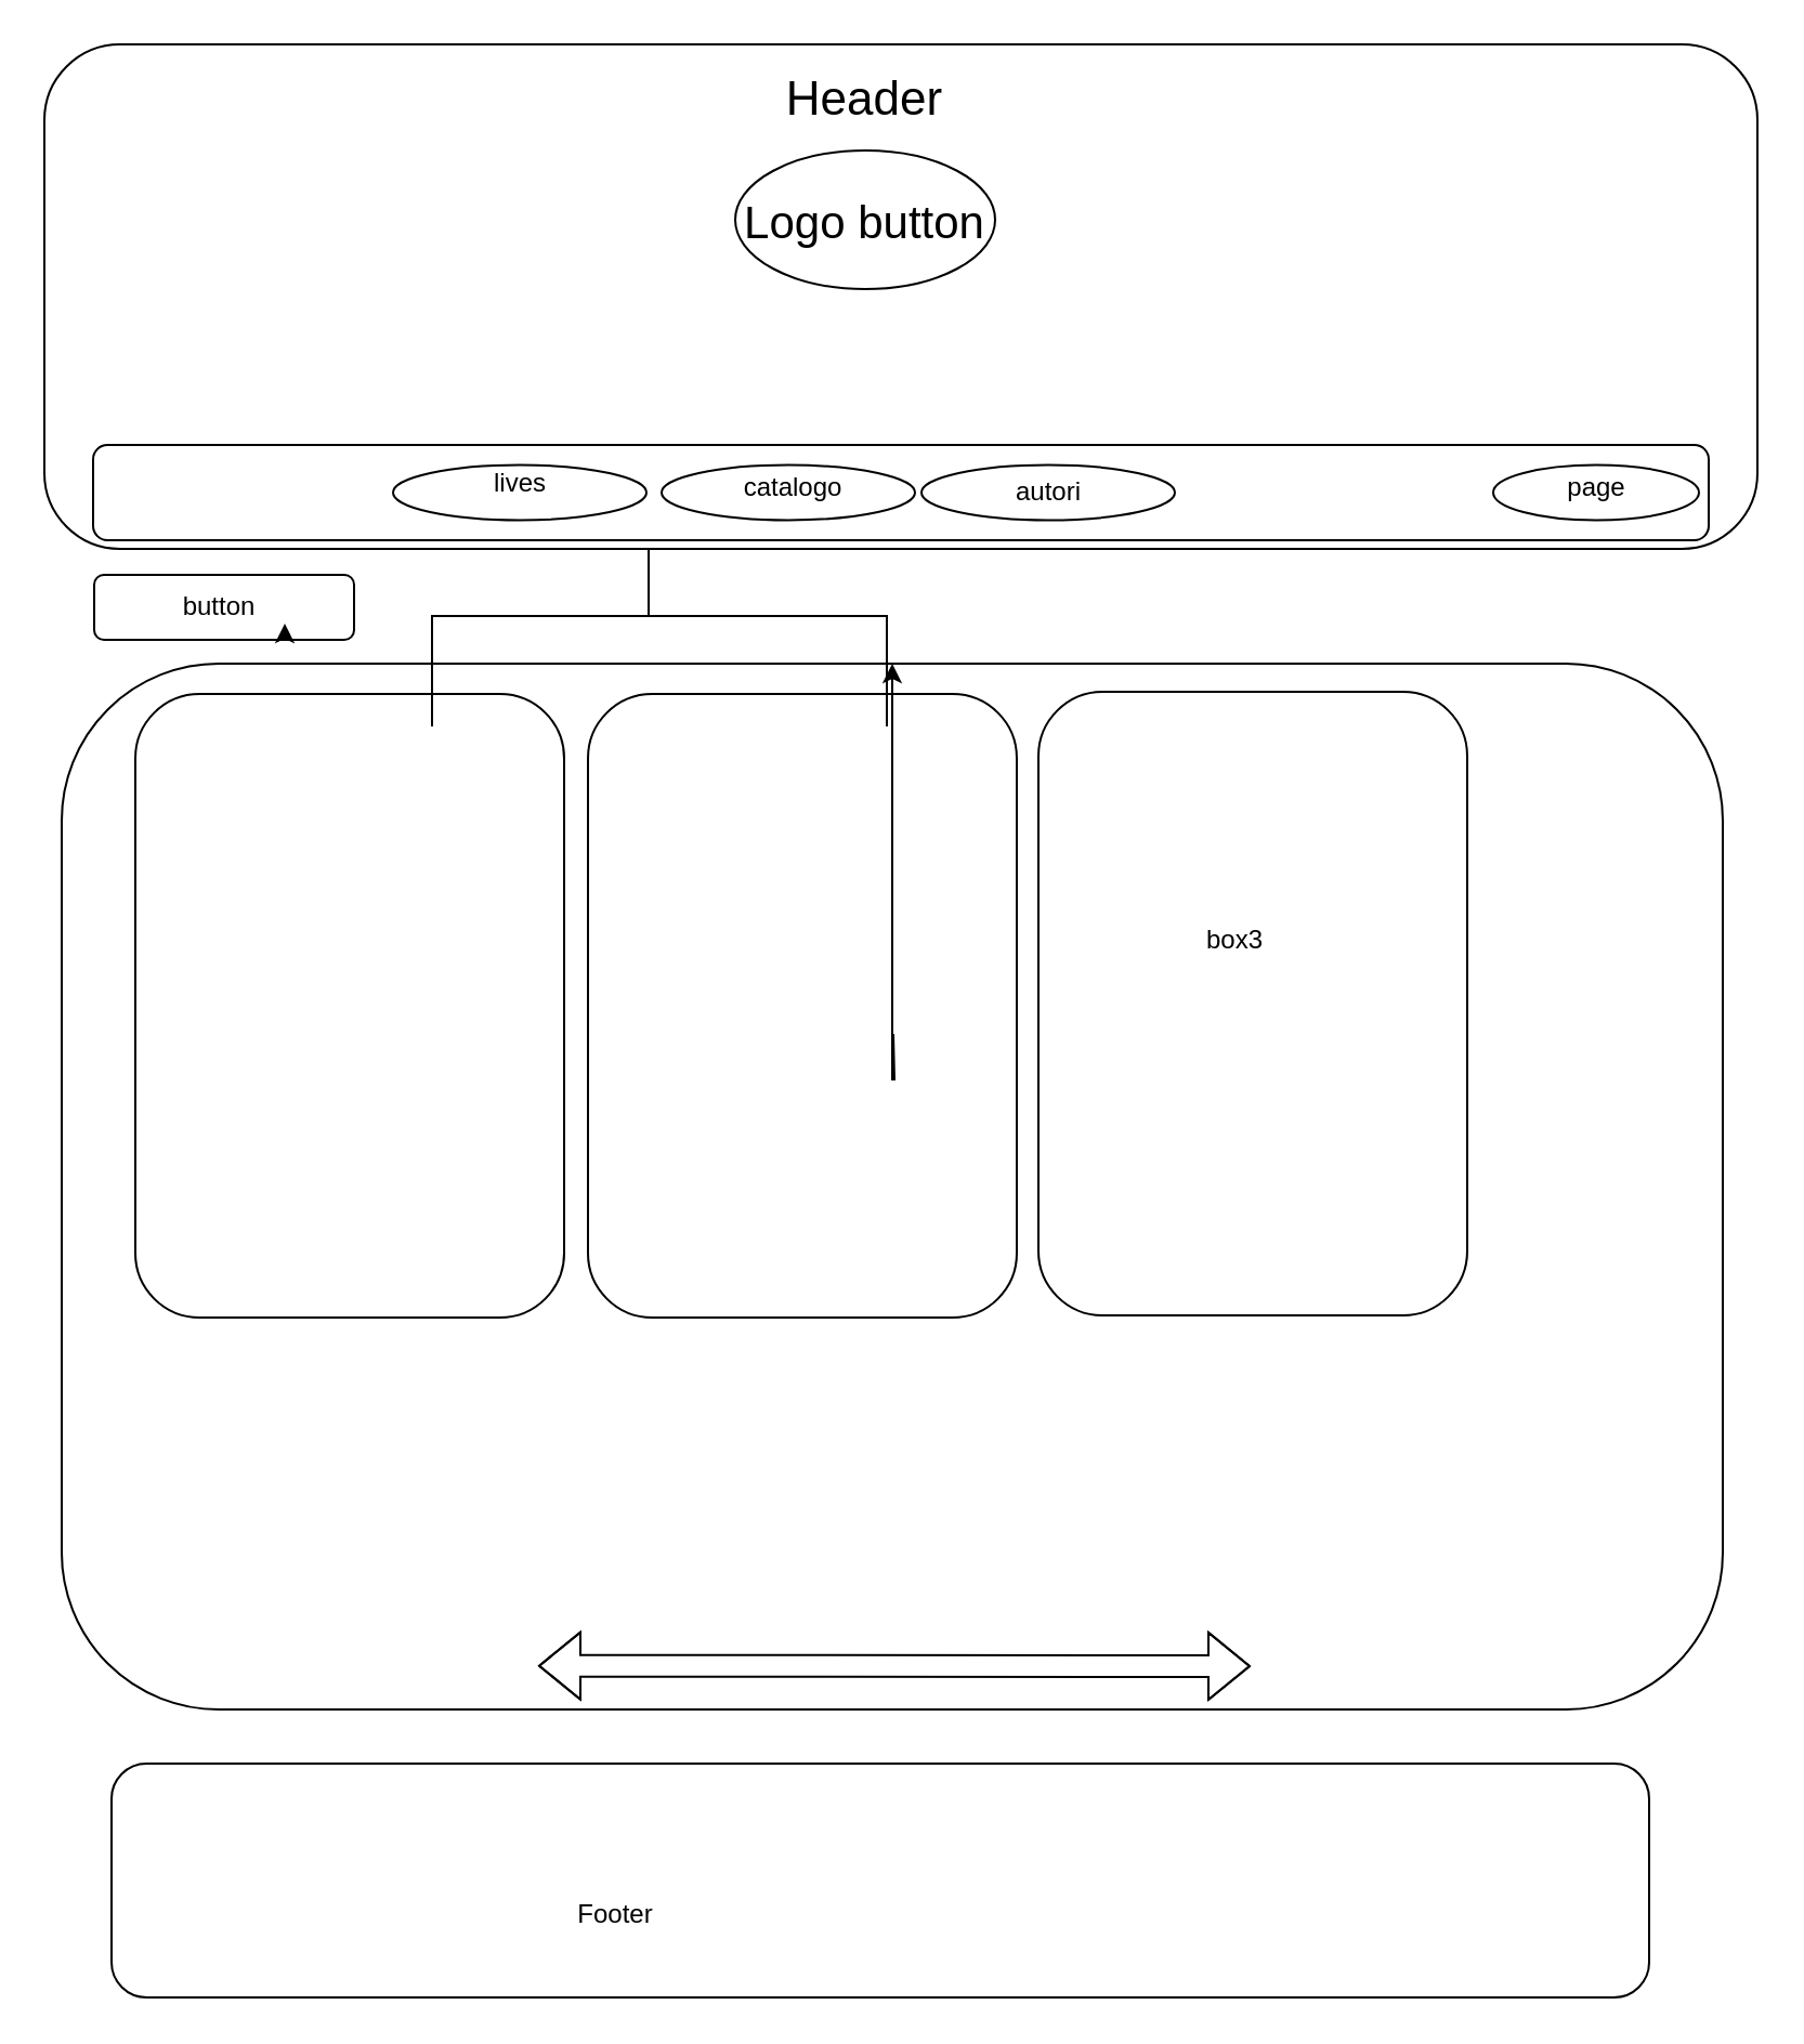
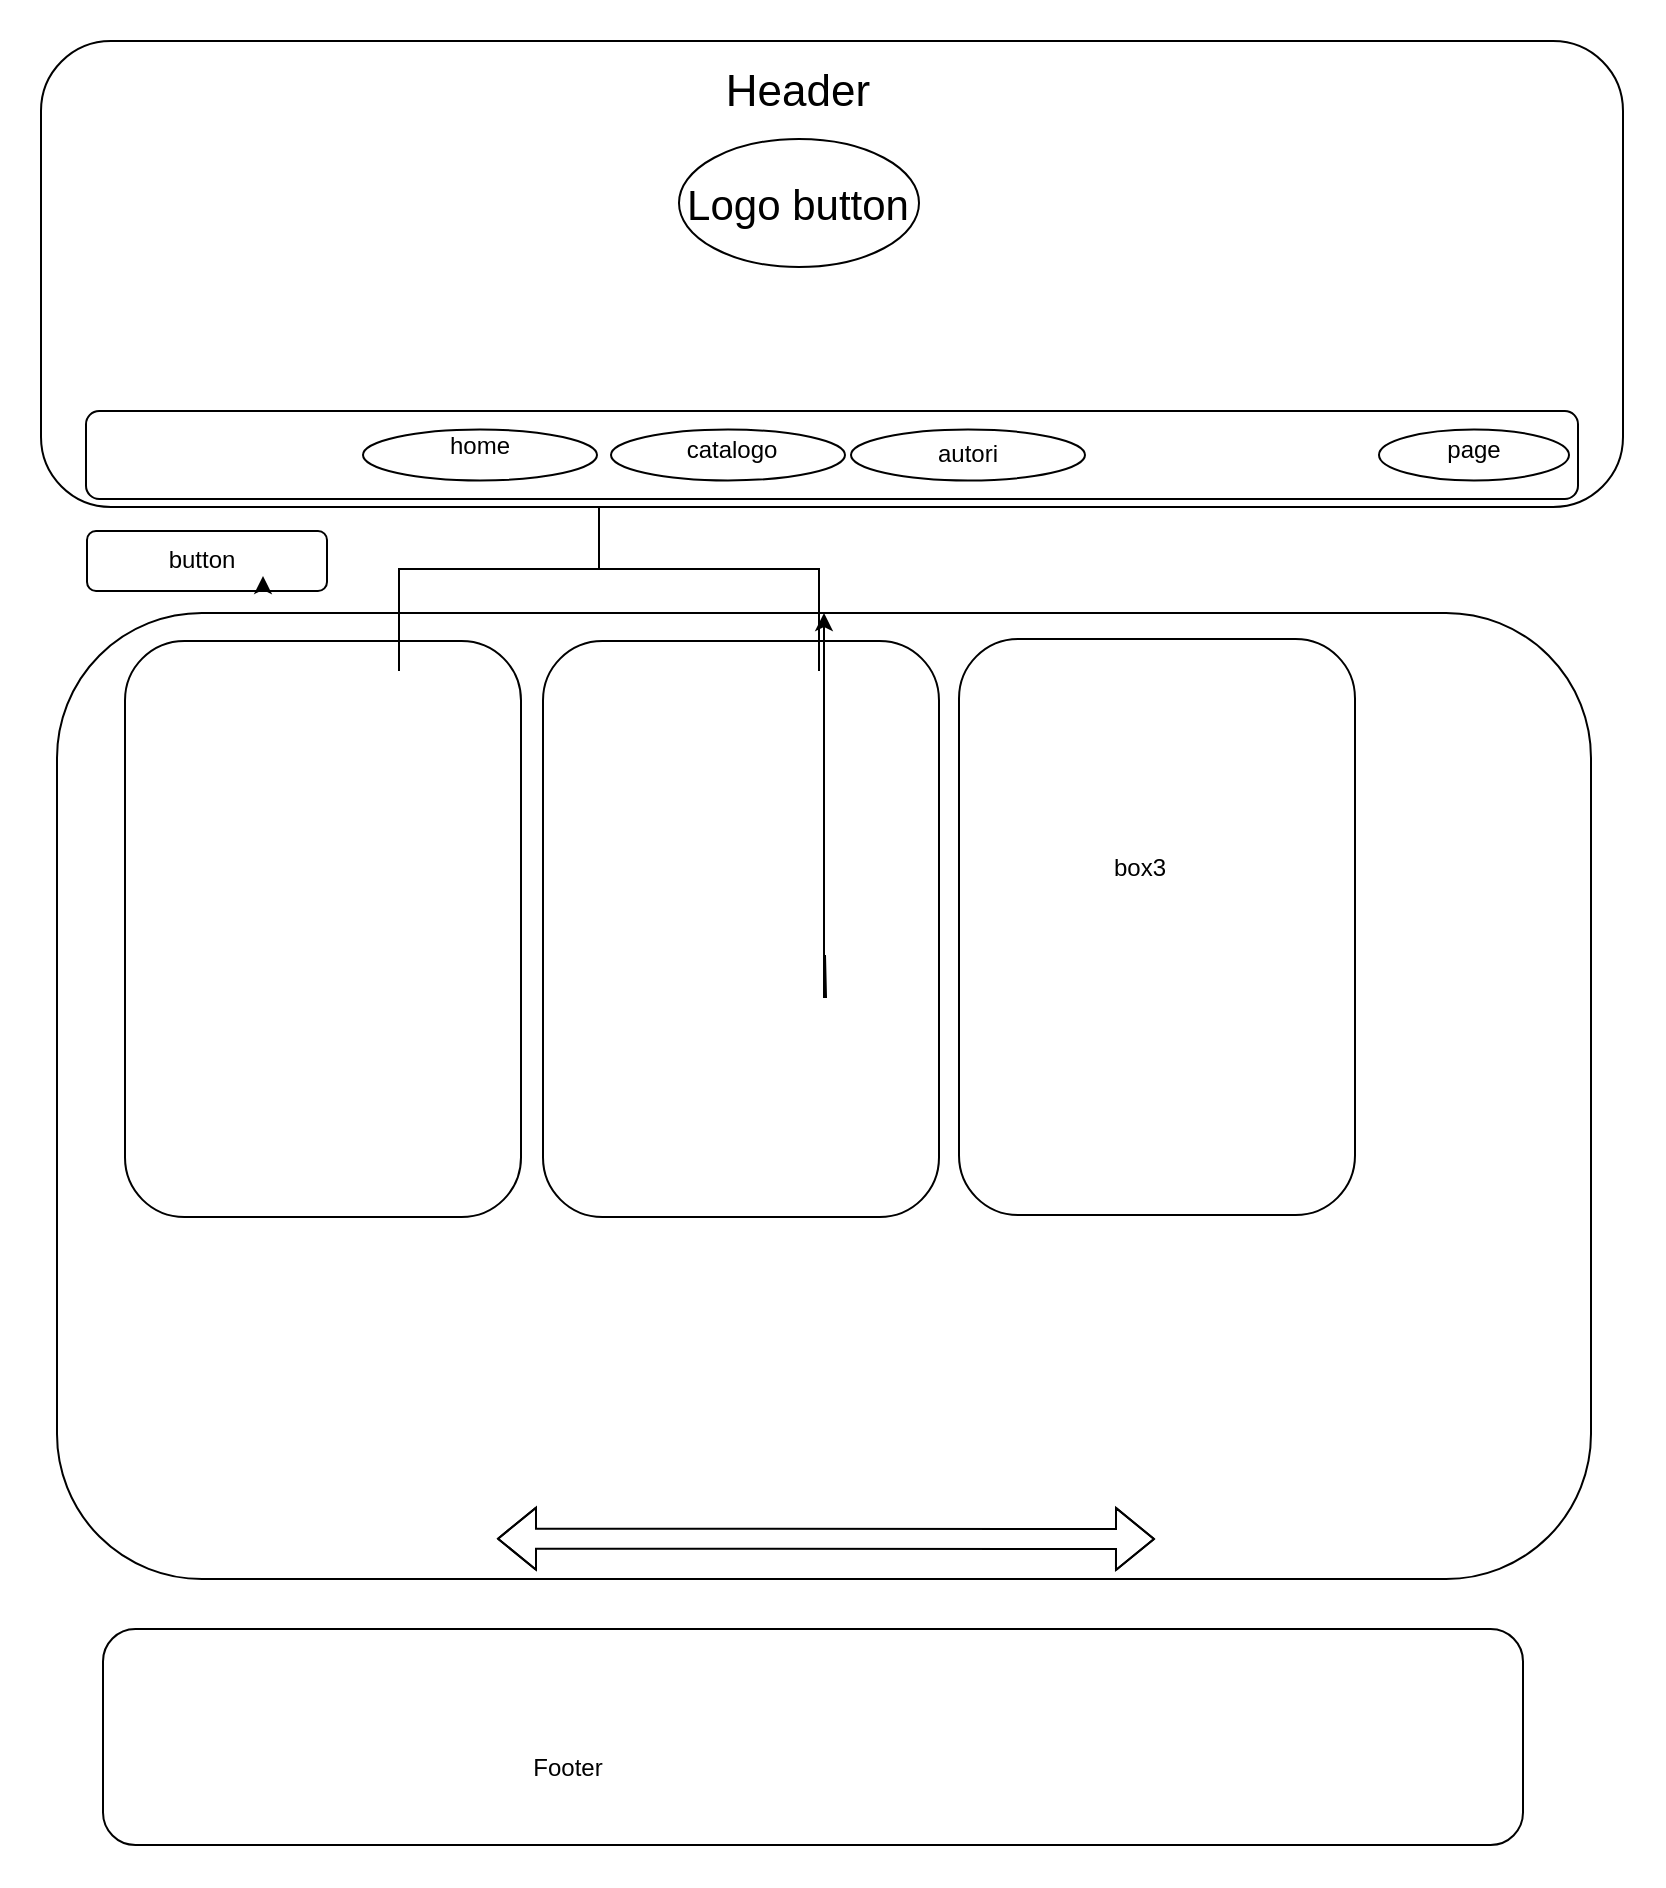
  <mxCell id="0" />
  <mxCell id="1" parent="0" />
  <mxCell id="2" value="" style="endArrow=block;endSize=10;endFill=0;shadow=0;strokeWidth=1;rounded=0;curved=0;edgeStyle=elbowEdgeStyle;elbow=vertical;" edge="1" parent="1"><mxGeometry width="160" relative="1" as="geometry"><mxPoint x="199" y="335" as="sourcePoint" /><mxPoint x="299" y="233" as="targetPoint" /></mxGeometry></mxCell>
  <mxCell id="3" value="" style="endArrow=block;endSize=10;endFill=0;shadow=0;strokeWidth=1;rounded=0;curved=0;edgeStyle=elbowEdgeStyle;elbow=vertical;" edge="1" parent="1"><mxGeometry width="160" relative="1" as="geometry"><mxPoint x="409" y="335" as="sourcePoint" /><mxPoint x="299" y="233" as="targetPoint" /></mxGeometry></mxCell>
  <mxCell id="4" value="" style="endArrow=open;shadow=0;strokeWidth=1;rounded=0;curved=0;endFill=1;edgeStyle=elbowEdgeStyle;elbow=vertical;" edge="1" parent="1"><mxGeometry x="0.5" y="41" relative="1" as="geometry"><mxPoint x="379" y="164" as="sourcePoint" /><mxPoint x="507" y="164" as="targetPoint" /><mxPoint x="-40" y="32" as="offset" /></mxGeometry></mxCell>
  <mxCell id="5" value="0..1" style="resizable=0;align=left;verticalAlign=bottom;labelBackgroundColor=none;fontSize=12;" connectable="0" vertex="1" parent="4"><mxGeometry x="-1" relative="1" as="geometry"><mxPoint y="4" as="offset" /></mxGeometry></mxCell>
  <mxCell id="6" value="1" style="resizable=0;align=right;verticalAlign=bottom;labelBackgroundColor=none;fontSize=12;" connectable="0" vertex="1" parent="4"><mxGeometry x="1" relative="1" as="geometry"><mxPoint x="-7" y="4" as="offset" /></mxGeometry></mxCell>
  <mxCell id="7" value="lives at" style="text;html=1;resizable=0;points=[];;align=center;verticalAlign=middle;labelBackgroundColor=none;rounded=0;shadow=0;strokeWidth=1;fontSize=12;" vertex="1" connectable="0" parent="4"><mxGeometry x="0.5" y="49" relative="1" as="geometry"><mxPoint x="-38" y="40" as="offset" /></mxGeometry></mxCell>
  <mxCell id="8" value="" style="rounded=1;whiteSpace=wrap;html=1;strokeColor=light-dark(#000000,#060606);fillColor=light-dark(#FFFFFF,#F5F5F5);" vertex="1" parent="1"><mxGeometry x="20" y="20" width="791" height="233" as="geometry" /></mxCell>
  <mxCell id="9" value="&lt;font style=&quot;color: light-dark(rgb(0, 0, 0), rgb(0, 0, 0)); font-size: 21px;&quot;&gt;Logo button&lt;/font&gt;" style="text;html=1;align=center;verticalAlign=middle;whiteSpace=wrap;rounded=0;strokeWidth=11;fillColor=none;" vertex="1" parent="1"><mxGeometry x="225" y="37" width="348" height="130" as="geometry" /></mxCell>
  <mxCell id="10" value="" style="rounded=1;whiteSpace=wrap;html=1;fillColor=none;strokeColor=light-dark(#000000,#000000);" vertex="1" parent="1"><mxGeometry x="42.5" y="205" width="746" height="44" as="geometry" /></mxCell>
  <mxCell id="11" value="" style="ellipse;whiteSpace=wrap;html=1;fillColor=none;strokeColor=light-dark(#000000,#080808);" vertex="1" parent="1"><mxGeometry x="181" y="214.25" width="117" height="25.5" as="geometry" /></mxCell>
  <mxCell id="12" value="" style="ellipse;whiteSpace=wrap;html=1;fillColor=none;strokeColor=light-dark(#000000,#080808);" vertex="1" parent="1"><mxGeometry x="425" y="214.25" width="117" height="25.5" as="geometry" /></mxCell>
  <mxCell id="13" value="" style="ellipse;whiteSpace=wrap;html=1;fillColor=light-dark(#FFFFFF,#FFFF99);strokeColor=light-dark(#000000,#080808);" vertex="1" parent="1"><mxGeometry x="305" y="214.25" width="117" height="25.5" as="geometry" /></mxCell>
  <mxCell id="14" value="" style="ellipse;whiteSpace=wrap;html=1;fillColor=none;strokeColor=light-dark(#000000,#080808);" vertex="1" parent="1"><mxGeometry x="689" y="214.25" width="95" height="25.5" as="geometry" /></mxCell>
  <mxCell id="15" value="&lt;font style=&quot;color: light-dark(rgb(0, 0, 0), rgb(0, 0, 0));&quot;&gt;catalogo&lt;/font&gt;" style="text;html=1;align=center;verticalAlign=middle;whiteSpace=wrap;rounded=0;fillColor=none;" vertex="1" parent="1"><mxGeometry x="336" y="209.75" width="60" height="30" as="geometry" /></mxCell>
- <mxCell id="16" value="&lt;font style=&quot;color: light-dark(rgb(0, 0, 0), rgb(0, 0, 0));&quot;&gt;lives&lt;/font&gt;" style="text;html=1;align=center;verticalAlign=middle;whiteSpace=wrap;rounded=0;" vertex="1" parent="1"><mxGeometry x="209.5" y="208" width="60" height="30" as="geometry" /></mxCell>
+ <mxCell id="16" value="&lt;font style=&quot;color: light-dark(rgb(0, 0, 0), rgb(0, 0, 0));&quot;&gt;home&lt;/font&gt;" style="text;html=1;align=center;verticalAlign=middle;whiteSpace=wrap;rounded=0;" vertex="1" parent="1"><mxGeometry x="209.5" y="208" width="60" height="30" as="geometry" /></mxCell>
  <mxCell id="17" value="&lt;font style=&quot;color: light-dark(rgb(0, 0, 0), rgb(0, 0, 0));&quot;&gt;autori&lt;/font&gt;" style="text;html=1;align=center;verticalAlign=middle;whiteSpace=wrap;rounded=0;" vertex="1" parent="1"><mxGeometry x="453.5" y="212" width="60" height="30" as="geometry" /></mxCell>
  <mxCell id="18" value="&lt;font style=&quot;color: light-dark(rgb(0, 0, 0), rgb(0, 0, 0));&quot;&gt;page&lt;/font&gt;" style="text;html=1;align=center;verticalAlign=middle;whiteSpace=wrap;rounded=0;" vertex="1" parent="1"><mxGeometry x="706.5" y="209.75" width="60" height="30" as="geometry" /></mxCell>
  <mxCell id="19" style="edgeStyle=orthogonalEdgeStyle;rounded=0;orthogonalLoop=1;jettySize=auto;html=1;exitX=0.75;exitY=1;exitDx=0;exitDy=0;entryX=1;entryY=0.75;entryDx=0;entryDy=0;" edge="1" parent="1" source="20" target="21"><mxGeometry relative="1" as="geometry" /></mxCell>
  <mxCell id="20" value="" style="rounded=1;whiteSpace=wrap;html=1;fillColor=none;strokeColor=light-dark(#000000,#000000);" vertex="1" parent="1"><mxGeometry x="43" y="265" width="120" height="30" as="geometry" /></mxCell>
  <mxCell id="21" value="&lt;font style=&quot;color: light-dark(rgb(0, 0, 0), rgb(0, 0, 0));&quot;&gt;button&lt;/font&gt;" style="text;html=1;align=center;verticalAlign=middle;whiteSpace=wrap;rounded=0;" vertex="1" parent="1"><mxGeometry x="71" y="265" width="60" height="30" as="geometry" /></mxCell>
  <mxCell id="22" value="" style="rounded=1;whiteSpace=wrap;html=1;fillColor=none;strokeColor=light-dark(#000000,#000000);" vertex="1" parent="1"><mxGeometry x="28" y="306" width="767" height="483" as="geometry" /></mxCell>
  <mxCell id="23" style="edgeStyle=orthogonalEdgeStyle;rounded=0;orthogonalLoop=1;jettySize=auto;html=1;exitX=0.5;exitY=1;exitDx=0;exitDy=0;" edge="1" parent="1" target="22"><mxGeometry relative="1" as="geometry"><mxPoint x="412" y="477" as="sourcePoint" /></mxGeometry></mxCell>
  <mxCell id="24" value="" style="rounded=1;whiteSpace=wrap;html=1;fillColor=none;strokeColor=light-dark(#000000,#000000);" vertex="1" parent="1"><mxGeometry x="51" y="814" width="710" height="108" as="geometry" /></mxCell>
  <mxCell id="25" value="&lt;font style=&quot;color: light-dark(rgb(0, 0, 0), rgb(0, 0, 0));&quot;&gt;Footer&lt;/font&gt;" style="text;html=1;align=center;verticalAlign=middle;whiteSpace=wrap;rounded=0;" vertex="1" parent="1"><mxGeometry x="254" y="869" width="60" height="30" as="geometry" /></mxCell>
  <mxCell id="26" value="&lt;font style=&quot;color: light-dark(rgb(0, 0, 0), rgb(0, 0, 0)); font-size: 22px;&quot;&gt;Header&lt;/font&gt;" style="text;html=1;align=center;verticalAlign=middle;whiteSpace=wrap;rounded=0;" vertex="1" parent="1"><mxGeometry x="369" y="31" width="60" height="30" as="geometry" /></mxCell>
  <mxCell id="27" value="" style="ellipse;whiteSpace=wrap;html=1;fillColor=none;strokeColor=light-dark(#000000,#CCCC00);" vertex="1" parent="1"><mxGeometry x="339" y="69" width="120" height="64" as="geometry" /></mxCell>
  <mxCell id="28" value="" style="rounded=1;whiteSpace=wrap;html=1;fillColor=none;strokeColor=light-dark(#000000,#000000);" vertex="1" parent="1"><mxGeometry x="62" y="320" width="198" height="288" as="geometry" /></mxCell>
  <mxCell id="29" value="" style="rounded=1;whiteSpace=wrap;html=1;fillColor=none;strokeColor=light-dark(#000000,#000000);" vertex="1" parent="1"><mxGeometry x="271" y="320" width="198" height="288" as="geometry" /></mxCell>
  <mxCell id="30" value="" style="rounded=1;whiteSpace=wrap;html=1;fillColor=none;strokeColor=light-dark(#000000,#000000);" vertex="1" parent="1"><mxGeometry x="479" y="319" width="198" height="288" as="geometry" /></mxCell>
  <mxCell id="31" value="" style="shape=flexArrow;endArrow=classic;startArrow=classic;html=1;rounded=0;strokeColor=light-dark(#000000,#000000);" edge="1" parent="1"><mxGeometry width="100" height="100" relative="1" as="geometry"><mxPoint x="248" y="768.84" as="sourcePoint" /><mxPoint x="577" y="769" as="targetPoint" /><Array as="points"><mxPoint x="316" y="768.84" /></Array></mxGeometry></mxCell>
  <mxCell id="32" value="&lt;font style=&quot;color: light-dark(rgb(0, 0, 0), rgb(0, 0, 0));&quot;&gt;box3&lt;/font&gt;" style="text;html=1;align=center;verticalAlign=middle;whiteSpace=wrap;rounded=0;" vertex="1" parent="1"><mxGeometry x="540" y="419" width="60" height="30" as="geometry" /></mxCell>
